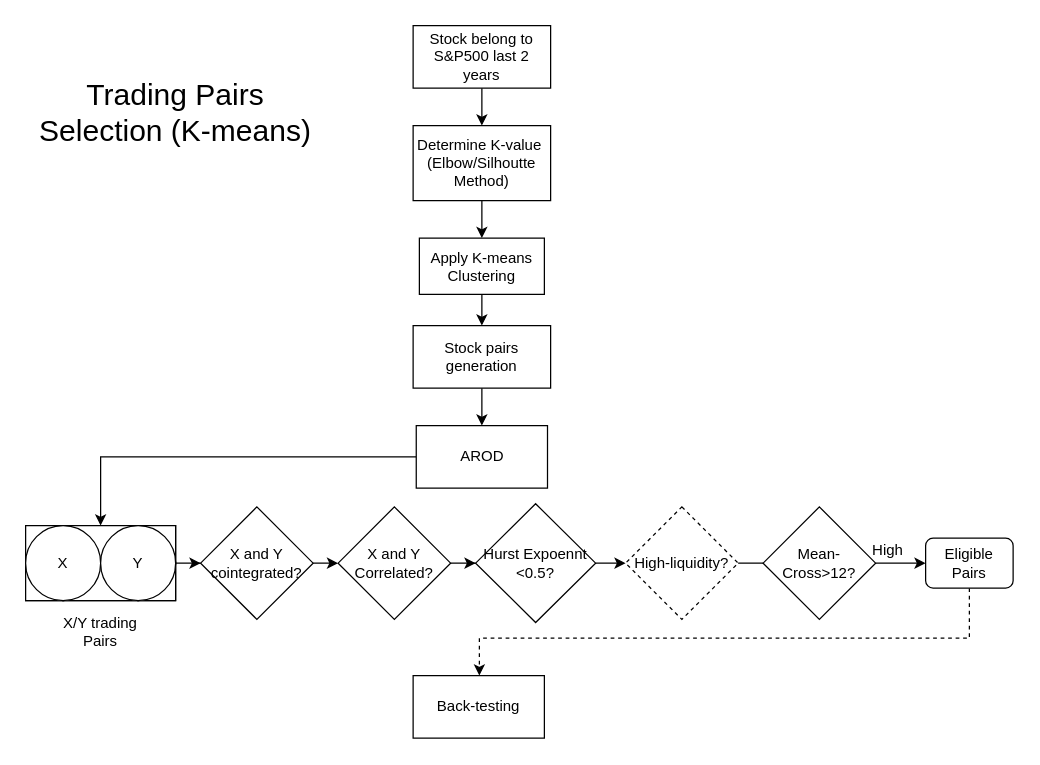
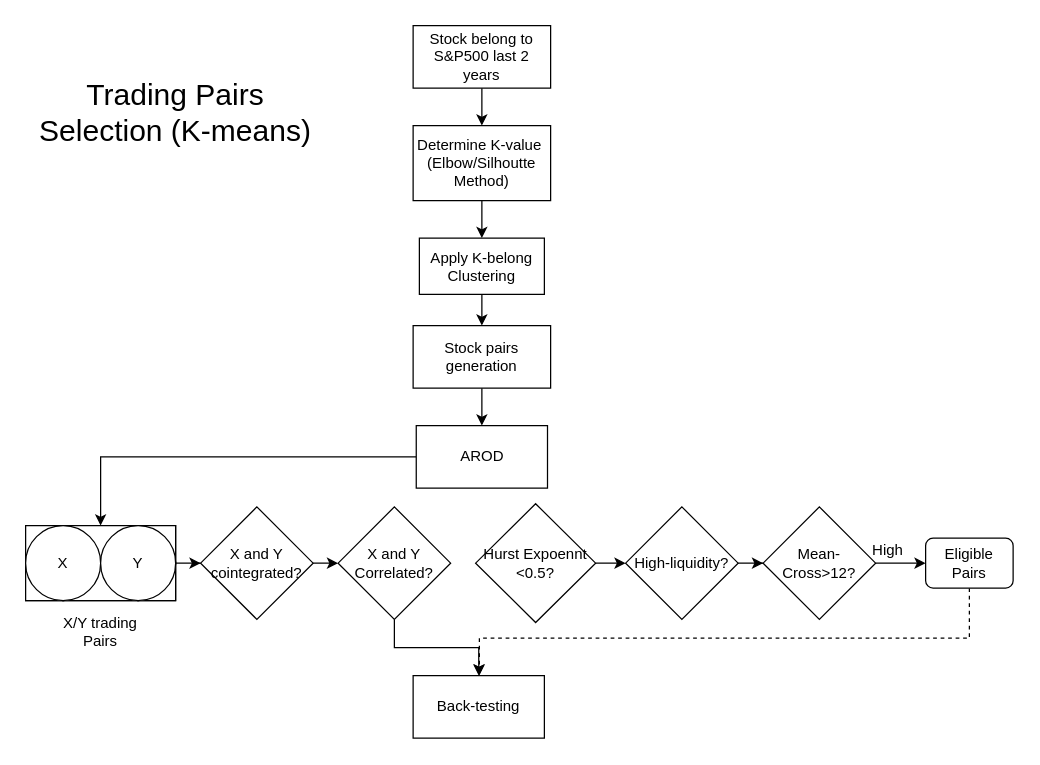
  <mxCell id="0" />
  <mxCell id="1" parent="0" />
  <mxCell id="2" style="edgeStyle=orthogonalEdgeStyle;rounded=0;orthogonalLoop=1;jettySize=auto;html=1;entryX=0.5;entryY=0;entryDx=0;entryDy=0;" edge="1" parent="1" source="3" target="5"><mxGeometry relative="1" as="geometry" /></mxCell>
  <mxCell id="3" value="Stock belong to S&amp;amp;P500 last 2 years" style="rounded=0;whiteSpace=wrap;html=1;" vertex="1" parent="1"><mxGeometry x="330" y="20" width="110" height="50" as="geometry" /></mxCell>
  <mxCell id="4" style="edgeStyle=orthogonalEdgeStyle;rounded=0;orthogonalLoop=1;jettySize=auto;html=1;entryX=0.5;entryY=0;entryDx=0;entryDy=0;" edge="1" parent="1" source="5" target="7"><mxGeometry relative="1" as="geometry" /></mxCell>
  <mxCell id="5" value="Determine K-value&amp;nbsp; (Elbow/Silhoutte Method)" style="rounded=0;whiteSpace=wrap;html=1;" vertex="1" parent="1"><mxGeometry x="330" y="100" width="110" height="60" as="geometry" /></mxCell>
  <mxCell id="6" value="" style="edgeStyle=orthogonalEdgeStyle;rounded=0;orthogonalLoop=1;jettySize=auto;html=1;" edge="1" parent="1" source="7" target="9"><mxGeometry relative="1" as="geometry" /></mxCell>
- <mxCell id="7" value="Apply K-means Clustering" style="rounded=0;whiteSpace=wrap;html=1;" vertex="1" parent="1"><mxGeometry x="335" y="190" width="100" height="45" as="geometry" /></mxCell>
+ <mxCell id="7" value="Apply K-belong Clustering" style="rounded=0;whiteSpace=wrap;html=1;" vertex="1" parent="1"><mxGeometry x="335" y="190" width="100" height="45" as="geometry" /></mxCell>
  <mxCell id="8" style="edgeStyle=orthogonalEdgeStyle;rounded=0;orthogonalLoop=1;jettySize=auto;html=1;" edge="1" parent="1" source="9" target="11"><mxGeometry relative="1" as="geometry" /></mxCell>
  <mxCell id="9" value="Stock pairs generation" style="rounded=0;whiteSpace=wrap;html=1;" vertex="1" parent="1"><mxGeometry x="330" y="260" width="110" height="50" as="geometry" /></mxCell>
  <mxCell id="10" style="edgeStyle=orthogonalEdgeStyle;rounded=0;orthogonalLoop=1;jettySize=auto;html=1;entryX=0.5;entryY=0;entryDx=0;entryDy=0;" edge="1" parent="1" source="11" target="24"><mxGeometry relative="1" as="geometry" /></mxCell>
  <mxCell id="11" value="AROD" style="rounded=0;whiteSpace=wrap;html=1;" vertex="1" parent="1"><mxGeometry x="332.5" y="340" width="105" height="50" as="geometry" /></mxCell>
  <mxCell id="12" value="" style="rounded=0;whiteSpace=wrap;html=1;" vertex="1" parent="1"><mxGeometry x="20" y="420" width="120" height="60" as="geometry" /></mxCell>
  <mxCell id="13" value="X" style="ellipse;whiteSpace=wrap;html=1;aspect=fixed;" vertex="1" parent="1"><mxGeometry x="20" y="420" width="60" height="60" as="geometry" /></mxCell>
  <mxCell id="14" value="Y" style="ellipse;whiteSpace=wrap;html=1;aspect=fixed;" vertex="1" parent="1"><mxGeometry x="80" y="420" width="60" height="60" as="geometry" /></mxCell>
  <mxCell id="15" style="edgeStyle=orthogonalEdgeStyle;rounded=0;orthogonalLoop=1;jettySize=auto;html=1;exitX=1;exitY=0.5;exitDx=0;exitDy=0;entryX=0;entryY=0.5;entryDx=0;entryDy=0;" edge="1" parent="1" source="16" target="18"><mxGeometry relative="1" as="geometry" /></mxCell>
  <mxCell id="16" value="X and Y cointegrated?" style="rhombus;whiteSpace=wrap;html=1;" vertex="1" parent="1"><mxGeometry x="160" y="405" width="90" height="90" as="geometry" /></mxCell>
- <mxCell id="17" style="edgeStyle=orthogonalEdgeStyle;rounded=0;orthogonalLoop=1;jettySize=auto;html=1;" edge="1" parent="1" source="18" target="20"><mxGeometry relative="1" as="geometry" /></mxCell>
+ <mxCell id="17" style="edgeStyle=orthogonalEdgeStyle;rounded=0;orthogonalLoop=1;jettySize=auto;html=1;" edge="1" parent="1" source="18" target="31"><mxGeometry relative="1" as="geometry" /></mxCell>
  <mxCell id="18" value="X and Y Correlated?" style="rhombus;whiteSpace=wrap;html=1;" vertex="1" parent="1"><mxGeometry x="270" y="405" width="90" height="90" as="geometry" /></mxCell>
  <mxCell id="19" style="edgeStyle=orthogonalEdgeStyle;rounded=0;orthogonalLoop=1;jettySize=auto;html=1;" edge="1" parent="1" source="20" target="22"><mxGeometry relative="1" as="geometry" /></mxCell>
  <mxCell id="20" value="Hurst Expoennt &amp;lt;0.5?" style="rhombus;whiteSpace=wrap;html=1;" vertex="1" parent="1"><mxGeometry x="380" y="402.5" width="96" height="95" as="geometry" /></mxCell>
- <mxCell id="21" style="edgeStyle=orthogonalEdgeStyle;rounded=0;orthogonalLoop=1;jettySize=auto;html=1;endArrow=none;" edge="1" parent="1" source="22" target="28"><mxGeometry relative="1" as="geometry" /></mxCell>
- <mxCell id="22" value="High-liquidity?" style="rhombus;whiteSpace=wrap;html=1;dashed=1;" vertex="1" parent="1"><mxGeometry x="500" y="405" width="90" height="90" as="geometry" /></mxCell>
+ <mxCell id="21" style="edgeStyle=orthogonalEdgeStyle;rounded=0;orthogonalLoop=1;jettySize=auto;html=1;" edge="1" parent="1" source="22" target="28"><mxGeometry relative="1" as="geometry" /></mxCell>
+ <mxCell id="22" value="High-liquidity?" style="rhombus;whiteSpace=wrap;html=1;" vertex="1" parent="1"><mxGeometry x="500" y="405" width="90" height="90" as="geometry" /></mxCell>
  <mxCell id="23" style="edgeStyle=orthogonalEdgeStyle;rounded=0;orthogonalLoop=1;jettySize=auto;html=1;" edge="1" parent="1" source="24" target="16"><mxGeometry relative="1" as="geometry" /></mxCell>
  <mxCell id="24" value="" style="rounded=0;whiteSpace=wrap;html=1;" vertex="1" parent="1"><mxGeometry x="20" y="420" width="120" height="60" as="geometry" /></mxCell>
  <mxCell id="25" value="X" style="ellipse;whiteSpace=wrap;html=1;aspect=fixed;" vertex="1" parent="1"><mxGeometry x="20" y="420" width="60" height="60" as="geometry" /></mxCell>
  <mxCell id="26" value="Y" style="ellipse;whiteSpace=wrap;html=1;aspect=fixed;" vertex="1" parent="1"><mxGeometry x="80" y="420" width="60" height="60" as="geometry" /></mxCell>
  <mxCell id="27" style="edgeStyle=orthogonalEdgeStyle;rounded=0;orthogonalLoop=1;jettySize=auto;html=1;" edge="1" parent="1" source="28" target="30"><mxGeometry relative="1" as="geometry" /></mxCell>
  <mxCell id="28" value="Mean-Cross&amp;gt;12?" style="rhombus;whiteSpace=wrap;html=1;" vertex="1" parent="1"><mxGeometry x="610" y="405" width="90" height="90" as="geometry" /></mxCell>
  <mxCell id="29" style="edgeStyle=orthogonalEdgeStyle;rounded=0;orthogonalLoop=1;jettySize=auto;html=1;dashed=1;" edge="1" parent="1" source="30" target="31"><mxGeometry relative="1" as="geometry"><Array as="points"><mxPoint x="775" y="510" /><mxPoint x="383" y="510" /></Array></mxGeometry></mxCell>
  <mxCell id="30" value="Eligible Pairs" style="rounded=1;whiteSpace=wrap;html=1;" vertex="1" parent="1"><mxGeometry x="740" y="430" width="70" height="40" as="geometry" /></mxCell>
  <mxCell id="31" value="Back-testing" style="rounded=0;whiteSpace=wrap;html=1;" vertex="1" parent="1"><mxGeometry x="330" y="540" width="105" height="50" as="geometry" /></mxCell>
  <mxCell id="32" value="High" style="text;html=1;strokeColor=none;fillColor=none;align=center;verticalAlign=middle;whiteSpace=wrap;rounded=0;" vertex="1" parent="1"><mxGeometry x="690" y="430" width="40" height="20" as="geometry" /></mxCell>
  <mxCell id="33" value="X/Y trading Pairs" style="text;html=1;strokeColor=none;fillColor=none;align=center;verticalAlign=middle;whiteSpace=wrap;rounded=0;" vertex="1" parent="1"><mxGeometry x="35" y="490" width="90" height="30" as="geometry" /></mxCell>
  <mxCell id="34" value="&lt;font style=&quot;font-size: 24px;&quot;&gt;Trading Pairs Selection (K-means)&lt;/font&gt;" style="text;html=1;strokeColor=none;fillColor=none;align=center;verticalAlign=middle;whiteSpace=wrap;rounded=0;" vertex="1" parent="1"><mxGeometry x="30" y="70" width="220" height="40" as="geometry" /></mxCell>
